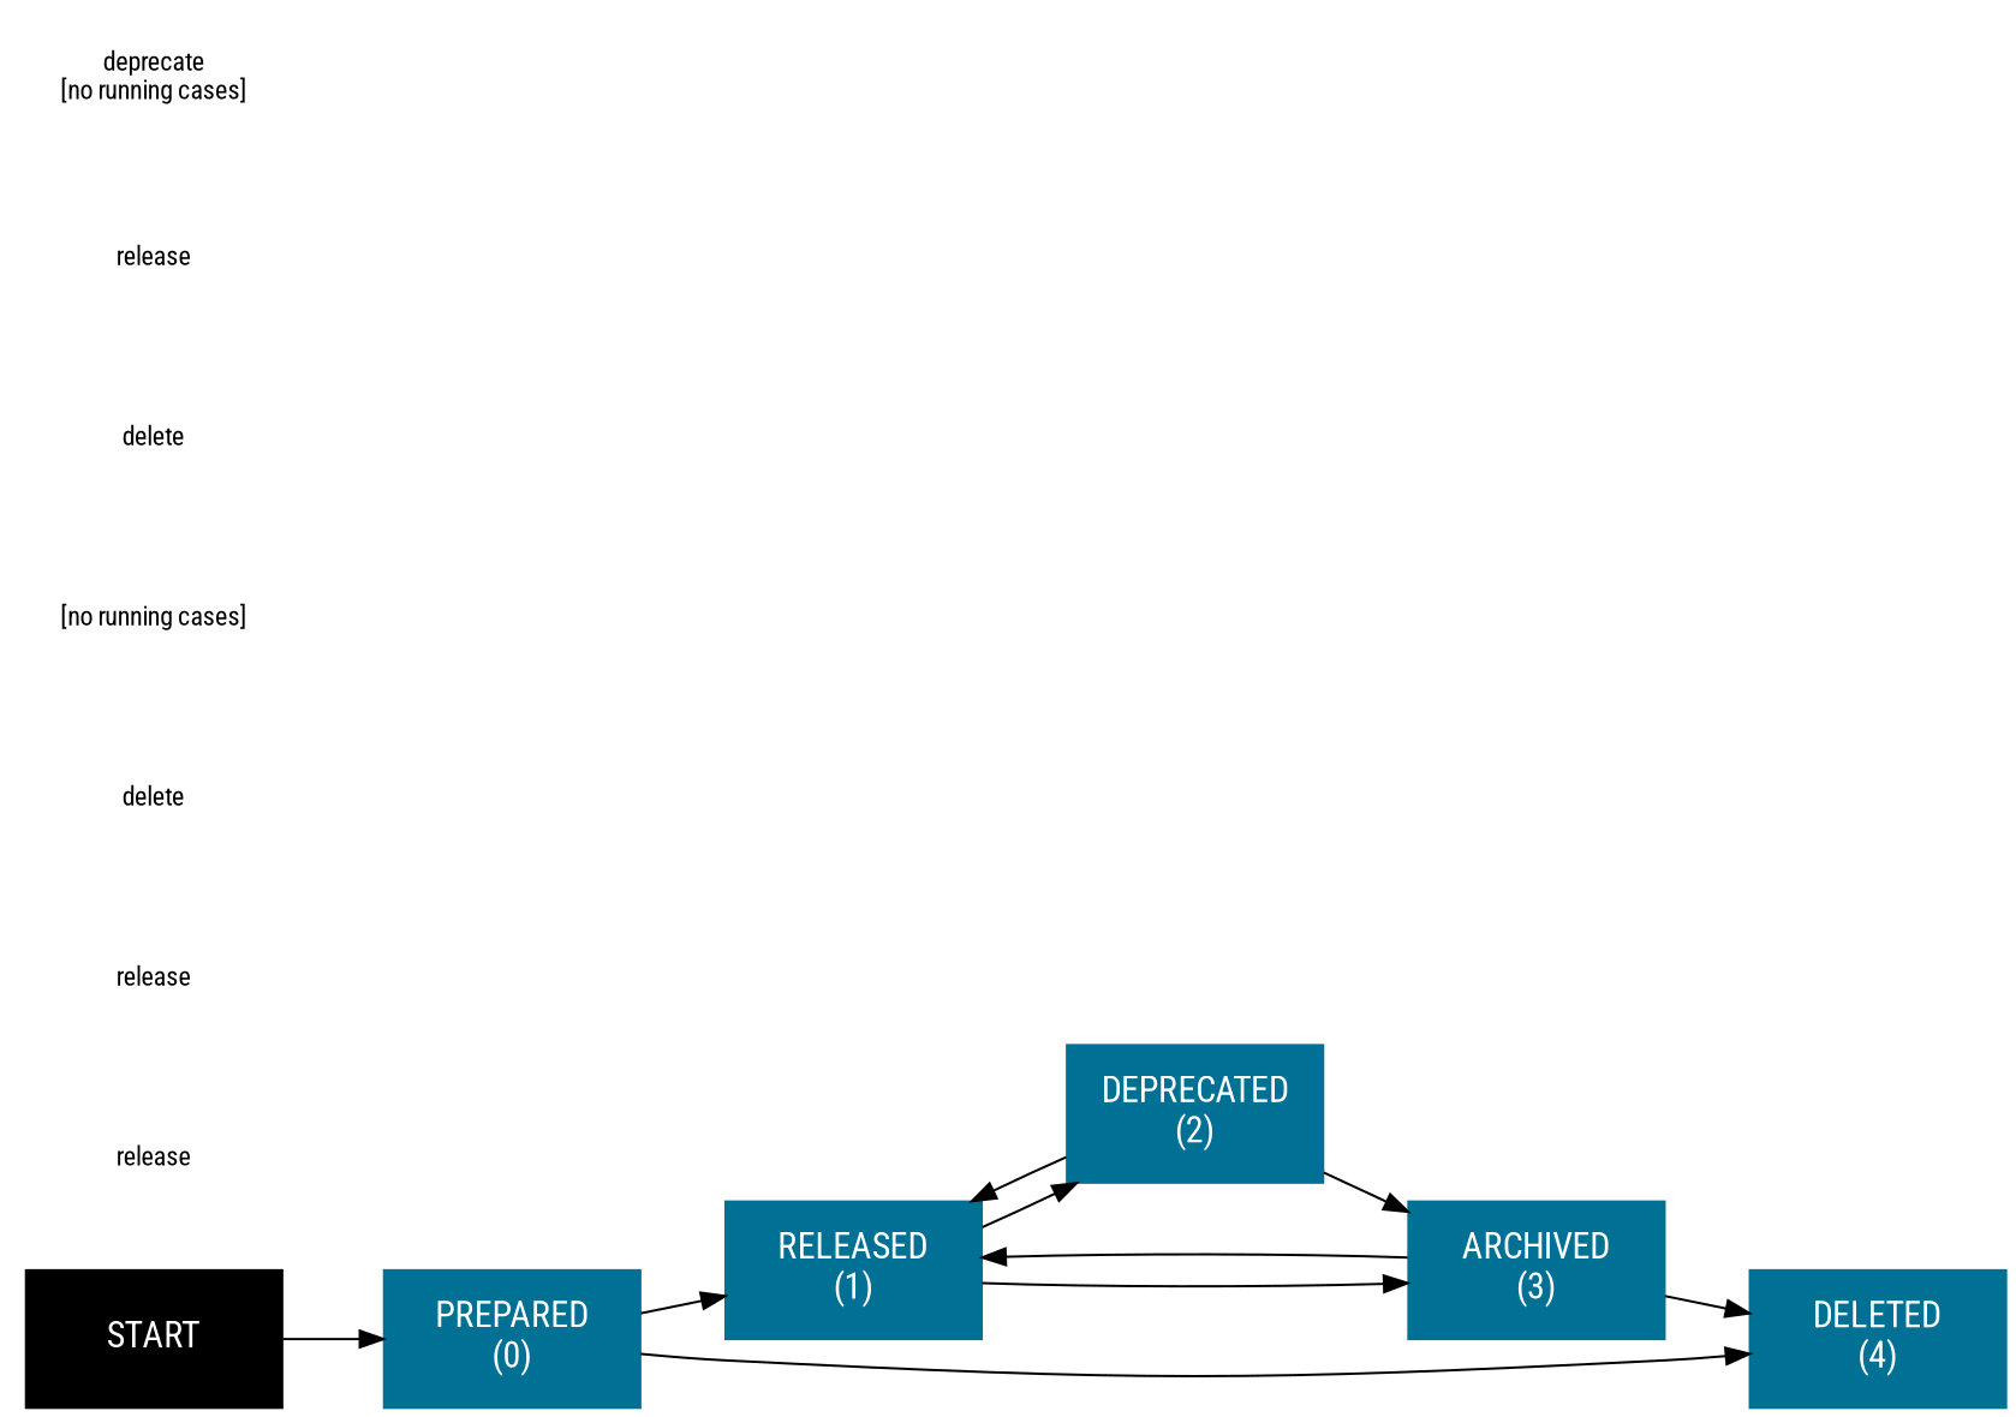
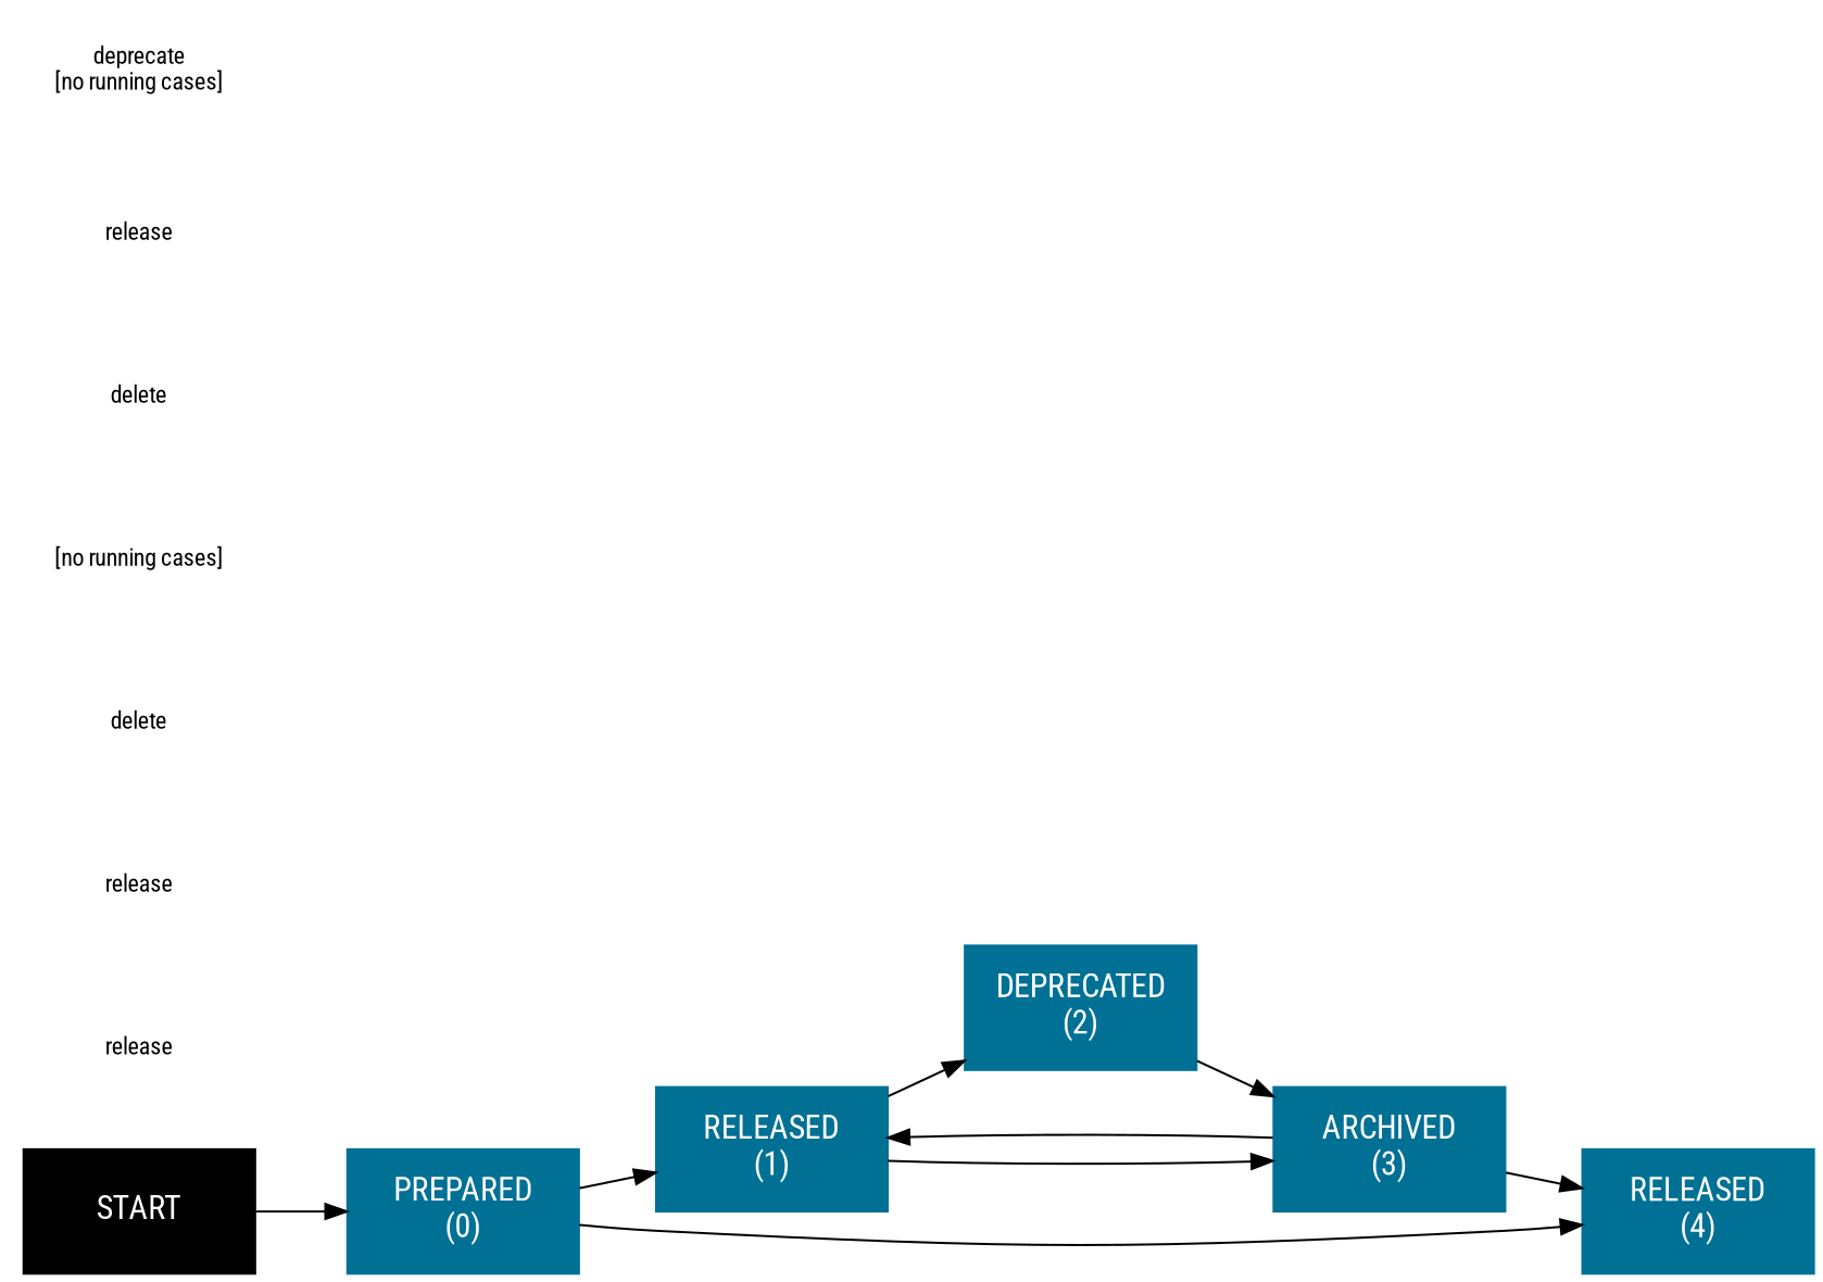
  digraph {
    fontname="Roboto Condensed"
    rankdir=LR
    node [color="#007095" fixedsize=true fontcolor=black fontname="Roboto Condensed" fontsize=11 margin=0 shape=none style=filled fillcolor=none]
    edge [fontname="Roboto Condensed"]
    n1 [color="#000" fontcolor=white fontsize=15 height=0.8 label=START shape=box width=1.5 fillcolor=""]
    n2 [fontcolor=white fontsize=15 height=0.8 label="PREPARED\n(0)" shape=box width=1.5 fillcolor=""]
    n3 [fontcolor=white fontsize=15 height=0.8 label="RELEASED\n(1)" shape=box width=1.5 fillcolor=""]
-   n4 [fontcolor=white fontsize=15 height=0.8 label="DELETED\n(4)" shape=box width=1.5 fillcolor=""]
+   n4 [fontcolor=white fontsize=15 height=0.8 label="RELEASED\n(4)" shape=box width=1.5 fillcolor=""]
    n5 [fontcolor=white fontsize=15 height=0.8 label="DEPRECATED\n(2)" shape=box width=1.5 fillcolor=""]
    n6 [fontcolor=white fontsize=15 height=0.8 label="ARCHIVED\n(3)" shape=box width=1.5 fillcolor=""]
    n7 [height=0.8 label=release width=1.7]
    n8 [height=0.8 label=release width=1.7]
    n9 [height=0.8 label=delete width=1.7]
    n10 [height=0.8 label="[no running cases]" width=1.7]
    n11 [height=0.8 label=delete width=1.7]
    n12 [height=0.8 label=release width=1.7]
    n13 [height=0.8 label="deprecate\n[no running cases]" width=1.7]
    n1 -> n2
    n2 -> n3
    n2 -> n4
    n3 -> n5
    n3 -> n6
-   n5 -> n3
    n5 -> n6
    n6 -> n3
    n6 -> n4
  }
